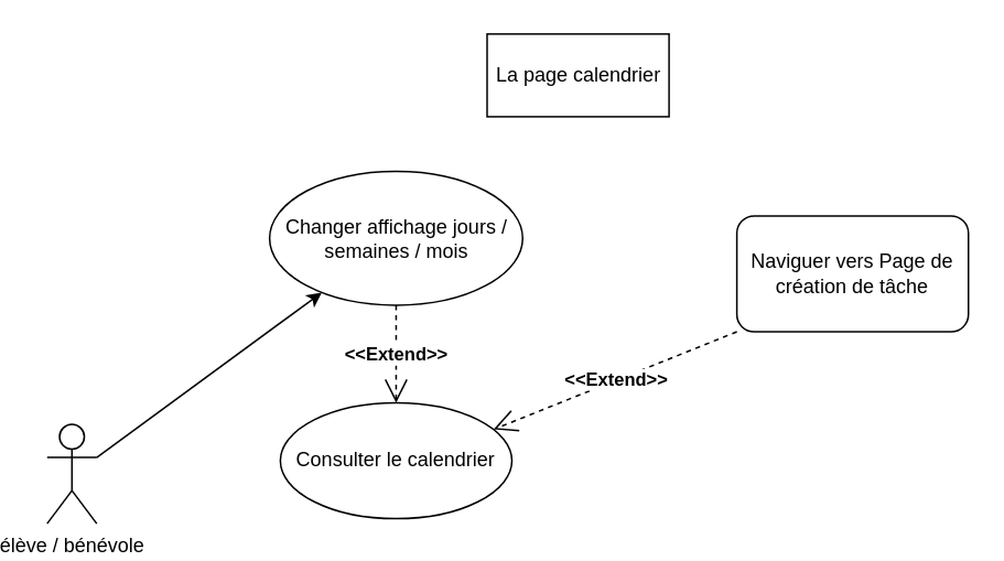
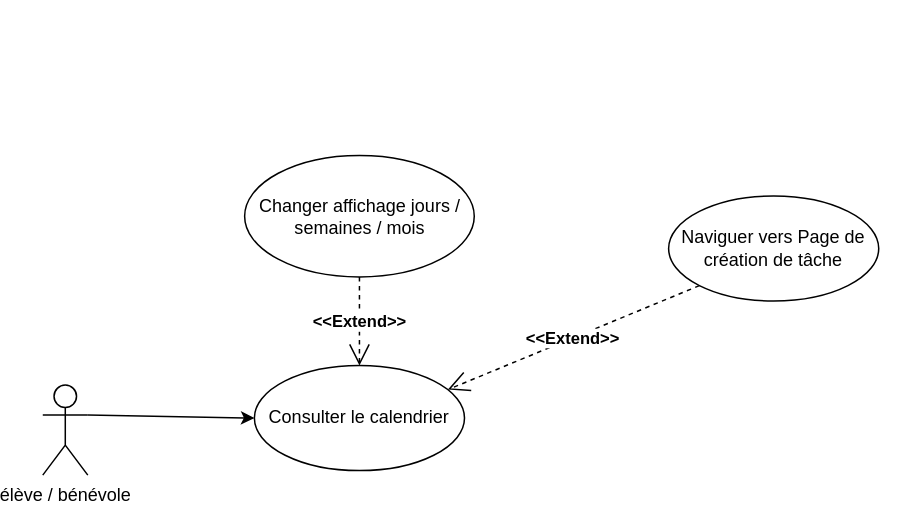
  <mxCell id="0" />
  <mxCell id="1" parent="0" />
  <mxCell id="2" value="élève / bénévole&lt;br&gt;" style="shape=umlActor;verticalLabelPosition=bottom;verticalAlign=top;html=1;outlineConnect=0;" parent="1" vertex="1"><mxGeometry x="20" y="256" width="30" height="60" as="geometry" /></mxCell>
- <mxCell id="3" value="La page calendrier" style="html=1;" parent="1" vertex="1"><mxGeometry x="286" y="20" width="110" height="50" as="geometry" /></mxCell>
  <mxCell id="4" value="Consulter le calendrier" style="ellipse;whiteSpace=wrap;html=1;" parent="1" vertex="1"><mxGeometry x="161" y="243" width="140" height="70" as="geometry" /></mxCell>
- <mxCell id="5" value="" style="endArrow=classic;html=1;exitX=1;exitY=0.333;exitDx=0;exitDy=0;exitPerimeter=0;" parent="1" source="2" target="6" edge="1"><mxGeometry width="50" height="50" relative="1" as="geometry"><mxPoint x="336" y="406" as="sourcePoint" /><mxPoint x="386" y="356" as="targetPoint" /></mxGeometry></mxCell>
+ <mxCell id="5" value="" style="endArrow=classic;html=1;exitX=1;exitY=0.333;exitDx=0;exitDy=0;exitPerimeter=0;entryX=0;entryY=0.5;entryDx=0;entryDy=0;" parent="1" source="2" target="4" edge="1"><mxGeometry width="50" height="50" relative="1" as="geometry"><mxPoint x="336" y="406" as="sourcePoint" /><mxPoint x="386" y="356" as="targetPoint" /></mxGeometry></mxCell>
  <mxCell id="6" value="Changer affichage jours / semaines / mois" style="ellipse;whiteSpace=wrap;html=1;" parent="1" vertex="1"><mxGeometry x="154.5" y="103" width="153" height="81" as="geometry" /></mxCell>
  <mxCell id="7" value="&lt;b&gt;&amp;lt;&amp;lt;Extend&amp;gt;&amp;gt;&lt;/b&gt;" style="endArrow=open;endSize=12;dashed=1;html=1;exitX=0.5;exitY=1;exitDx=0;exitDy=0;entryX=0.5;entryY=0;entryDx=0;entryDy=0;" parent="1" source="6" target="4" edge="1"><mxGeometry width="160" relative="1" as="geometry"><mxPoint x="250" y="209" as="sourcePoint" /><mxPoint x="410" y="209" as="targetPoint" /></mxGeometry></mxCell>
  <mxCell id="8" value="&lt;b&gt;&amp;lt;&amp;lt;Extend&amp;gt;&amp;gt;&lt;/b&gt;" style="endArrow=open;endSize=12;dashed=1;html=1;exitX=0;exitY=1;exitDx=0;exitDy=0;entryX=0.921;entryY=0.229;entryDx=0;entryDy=0;entryPerimeter=0;" parent="1" source="9" target="4" edge="1"><mxGeometry width="160" relative="1" as="geometry"><mxPoint x="370" y="355" as="sourcePoint" /><mxPoint x="370" y="419" as="targetPoint" /></mxGeometry></mxCell>
- <mxCell id="9" value="Naviguer vers Page de création de tâche" style="whiteSpace=wrap;html=1;rounded=1;" parent="1" vertex="1"><mxGeometry x="437" y="130" width="140" height="70" as="geometry" /></mxCell>
+ <mxCell id="9" value="Naviguer vers Page de création de tâche" style="ellipse;whiteSpace=wrap;html=1;" parent="1" vertex="1"><mxGeometry x="437" y="130" width="140" height="70" as="geometry" /></mxCell>
